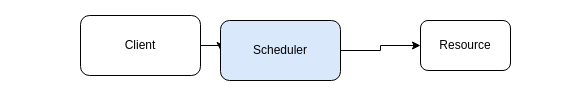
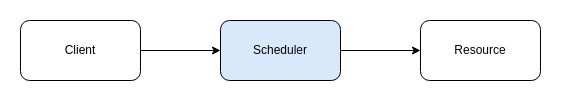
  <mxCell id="0" />
  <mxCell id="1" parent="0" />
  <mxCell id="2" style="edgeStyle=orthogonalEdgeStyle;rounded=0;orthogonalLoop=1;jettySize=auto;html=1;exitX=1;exitY=0.5;exitDx=0;exitDy=0;entryX=0;entryY=0.5;entryDx=0;entryDy=0;" edge="1" parent="1" source="3" target="5"><mxGeometry relative="1" as="geometry" /></mxCell>
- <mxCell id="3" value="Client" style="rounded=1;whiteSpace=wrap;html=1;" vertex="1" parent="1"><mxGeometry x="80" y="15" width="120" height="60" as="geometry" /></mxCell>
+ <mxCell id="3" value="Client" style="rounded=1;whiteSpace=wrap;html=1;" vertex="1" parent="1"><mxGeometry x="20" y="20" width="120" height="60" as="geometry" /></mxCell>
  <mxCell id="4" style="edgeStyle=orthogonalEdgeStyle;rounded=0;orthogonalLoop=1;jettySize=auto;html=1;exitX=1;exitY=0.5;exitDx=0;exitDy=0;entryX=0;entryY=0.5;entryDx=0;entryDy=0;" edge="1" parent="1" source="5" target="6"><mxGeometry relative="1" as="geometry" /></mxCell>
  <mxCell id="5" value="Scheduler" style="rounded=1;whiteSpace=wrap;html=1;fillColor=#dae8fc;" vertex="1" parent="1"><mxGeometry x="220" y="20" width="120" height="60" as="geometry" /></mxCell>
- <mxCell id="6" value="Resource" style="rounded=1;whiteSpace=wrap;html=1;" vertex="1" parent="1"><mxGeometry x="420" y="20" width="90" height="50" as="geometry" /></mxCell>
+ <mxCell id="6" value="Resource" style="rounded=1;whiteSpace=wrap;html=1;" vertex="1" parent="1"><mxGeometry x="420" y="20" width="120" height="60" as="geometry" /></mxCell>
